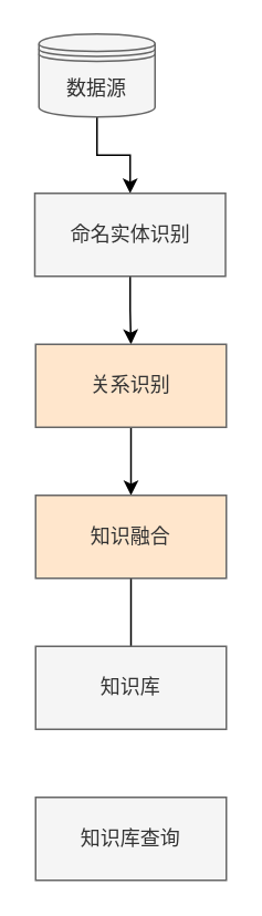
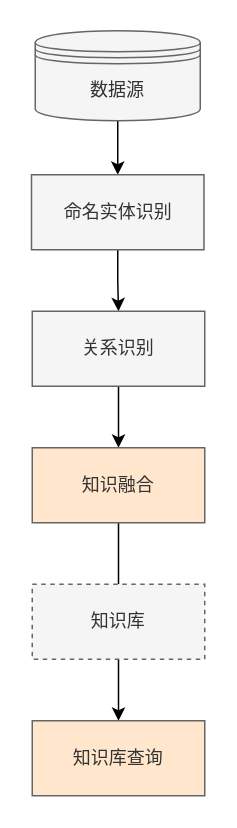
  <mxCell id="0" />
  <mxCell id="1" parent="0" />
  <mxCell id="2" style="edgeStyle=orthogonalEdgeStyle;rounded=0;orthogonalLoop=1;jettySize=auto;html=1;entryX=0.5;entryY=0;entryDx=0;entryDy=0;" edge="1" parent="1" source="3" target="5"><mxGeometry relative="1" as="geometry" /></mxCell>
- <mxCell id="3" value="数据源" style="shape=datastore;whiteSpace=wrap;html=1;fillColor=#f5f5f5;fontColor=#333333;strokeColor=#666666;" vertex="1" parent="1"><mxGeometry x="23" y="20" width="70" height="50" as="geometry" /></mxCell>
+ <mxCell id="3" value="数据源" style="shape=datastore;whiteSpace=wrap;html=1;fillColor=#f5f5f5;fontColor=#333333;strokeColor=#666666;" vertex="1" parent="1"><mxGeometry x="23" y="20" width="110" height="60" as="geometry" /></mxCell>
  <mxCell id="4" style="edgeStyle=orthogonalEdgeStyle;rounded=0;orthogonalLoop=1;jettySize=auto;html=1;entryX=0.5;entryY=0;entryDx=0;entryDy=0;" edge="1" parent="1" source="5" target="7"><mxGeometry relative="1" as="geometry" /></mxCell>
  <mxCell id="5" value="命名实体识别" style="rounded=0;whiteSpace=wrap;html=1;fillColor=#f5f5f5;fontColor=#333333;strokeColor=#666666;" vertex="1" parent="1"><mxGeometry x="20.5" y="116" width="115" height="50" as="geometry" /></mxCell>
  <mxCell id="6" style="edgeStyle=orthogonalEdgeStyle;rounded=0;orthogonalLoop=1;jettySize=auto;html=1;entryX=0.5;entryY=0;entryDx=0;entryDy=0;" edge="1" parent="1" source="7" target="9"><mxGeometry relative="1" as="geometry" /></mxCell>
- <mxCell id="7" value="关系识别" style="rounded=0;whiteSpace=wrap;html=1;fillColor=#ffe6cc;fontColor=#333333;strokeColor=#666666;" vertex="1" parent="1"><mxGeometry x="21" y="207" width="115" height="50" as="geometry" /></mxCell>
+ <mxCell id="7" value="关系识别" style="rounded=0;whiteSpace=wrap;html=1;fillColor=#f5f5f5;fontColor=#333333;strokeColor=#666666;" vertex="1" parent="1"><mxGeometry x="21" y="207" width="115" height="50" as="geometry" /></mxCell>
  <mxCell id="8" style="edgeStyle=orthogonalEdgeStyle;rounded=0;orthogonalLoop=1;jettySize=auto;html=1;entryX=0.5;entryY=0;entryDx=0;entryDy=0;endArrow=none;" edge="1" parent="1" source="9" target="11"><mxGeometry relative="1" as="geometry" /></mxCell>
  <mxCell id="9" value="知识融合" style="rounded=0;whiteSpace=wrap;html=1;fillColor=#ffe6cc;fontColor=#333333;strokeColor=#666666;" vertex="1" parent="1"><mxGeometry x="21" y="298" width="115" height="50" as="geometry" /></mxCell>
- <mxCell id="11" value="知识库" style="rounded=0;whiteSpace=wrap;html=1;fillColor=#f5f5f5;fontColor=#333333;strokeColor=#666666;" vertex="1" parent="1"><mxGeometry x="21" y="389" width="115" height="50" as="geometry" /></mxCell>
- <mxCell id="12" value="知识库查询" style="rounded=0;whiteSpace=wrap;html=1;fillColor=#f5f5f5;fontColor=#333333;strokeColor=#666666;" vertex="1" parent="1"><mxGeometry x="21" y="480" width="115" height="50" as="geometry" /></mxCell>
+ <mxCell id="10" style="edgeStyle=orthogonalEdgeStyle;rounded=0;orthogonalLoop=1;jettySize=auto;html=1;entryX=0.5;entryY=0;entryDx=0;entryDy=0;" edge="1" parent="1" source="11" target="12"><mxGeometry relative="1" as="geometry" /></mxCell>
+ <mxCell id="11" value="知识库" style="rounded=0;whiteSpace=wrap;html=1;fillColor=#f5f5f5;fontColor=#333333;strokeColor=#666666;dashed=1;" vertex="1" parent="1"><mxGeometry x="21" y="389" width="115" height="50" as="geometry" /></mxCell>
+ <mxCell id="12" value="知识库查询" style="rounded=0;whiteSpace=wrap;html=1;fillColor=#ffe6cc;fontColor=#333333;strokeColor=#666666;" vertex="1" parent="1"><mxGeometry x="21" y="480" width="115" height="50" as="geometry" /></mxCell>
